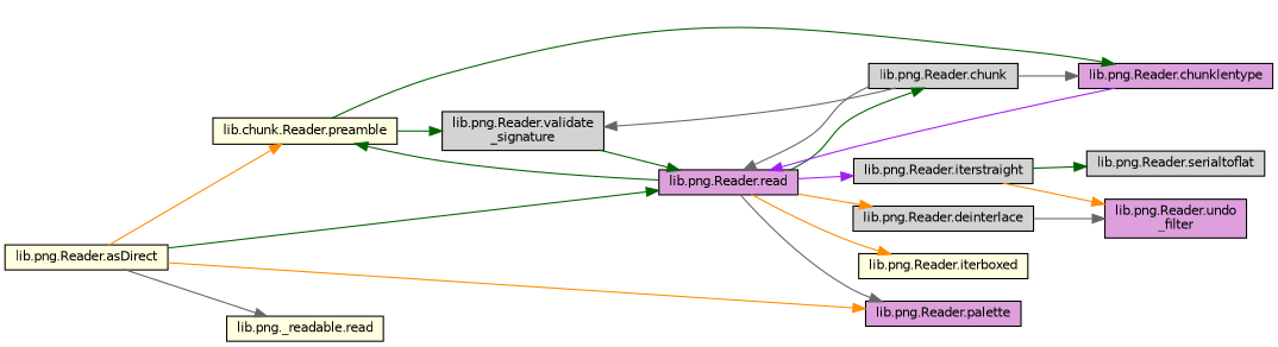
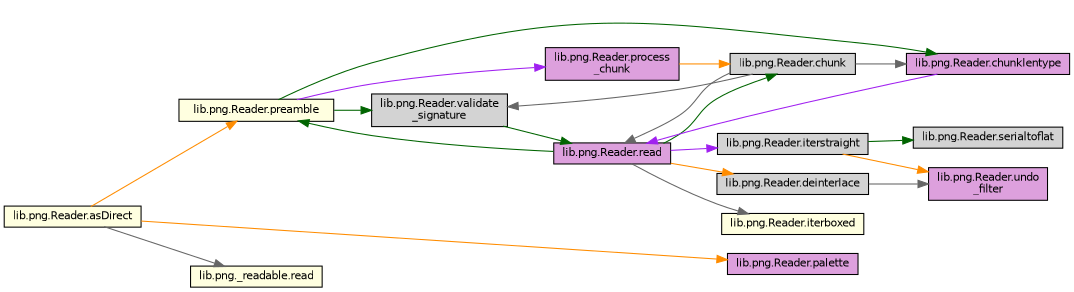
  digraph {
    rankdir=LR
    node [color=black fillcolor=plum fontname=Helvetica fontsize=10 shape=record style=filled]
    edge [color=darkgreen fontname=Helvetica fontsize=10 labelfontname=Helvetica labelfontsize=10 style=solid]
    n1 [fillcolor=lightyellow fontcolor=black height=0.2 label="lib.png.Reader.asDirect" width=0.4]
-   n2 [fillcolor=lightyellow height=0.2 label="lib.chunk.Reader.preamble" width=0.4]
+   n2 [fillcolor=lightyellow height=0.2 label="lib.png.Reader.preamble" width=0.4]
    n3 [height=0.2 label="lib.png.Reader.read" width=0.4]
    n4 [height=0.2 label="lib.png.Reader.palette" width=0.4]
    n5 [fillcolor=lightyellow height=0.2 label="lib.png._readable.read" width=0.4]
    n6 [fillcolor=lightgrey height=0.2 label="lib.png.Reader.validate\l_signature" width=0.4]
    n7 [height=0.2 label="lib.png.Reader.chunklentype" width=0.4]
+   n8 [height=0.2 label="lib.png.Reader.process\l_chunk" width=0.4]
    n9 [fillcolor=lightgrey height=0.2 label="lib.png.Reader.chunk" width=0.4]
    n10 [fillcolor=lightgrey height=0.2 label="lib.png.Reader.deinterlace" width=0.4]
    n11 [fillcolor=lightyellow height=0.2 label="lib.png.Reader.iterboxed" width=0.4]
    n12 [fillcolor=lightgrey height=0.2 label="lib.png.Reader.iterstraight" width=0.4]
    n13 [height=0.2 label="lib.png.Reader.undo\l_filter" width=0.4]
    n14 [fillcolor=lightgrey height=0.2 label="lib.png.Reader.serialtoflat" width=0.4]
    n1 -> n2 [color=darkorange]
-   n1 -> n3
    n1 -> n4 [color=darkorange]
    n1 -> n5 [color=gray40]
    n2 -> n6
    n2 -> n7
+   n2 -> n8 [color=purple]
    n3 -> n2
-   n3 -> n4 [color=gray40]
    n3 -> n9
    n3 -> n10 [color=darkorange]
-   n3 -> n11 [color=darkorange]
+   n3 -> n11 [color=gray40]
    n3 -> n12 [color=purple]
    n6 -> n3
    n7 -> n3 [color=purple]
+   n8 -> n9 [color=darkorange]
    n9 -> n3 [color=gray40]
    n9 -> n6 [color=gray40]
    n9 -> n7 [color=gray40]
    n10 -> n13 [color=gray40]
    n12 -> n13 [color=darkorange]
    n12 -> n14
  }
